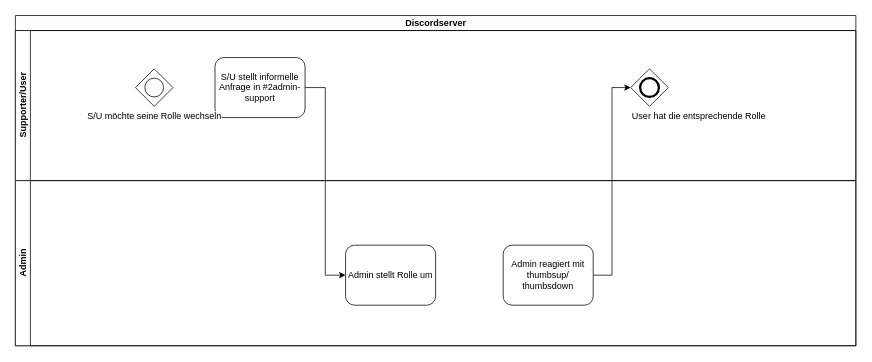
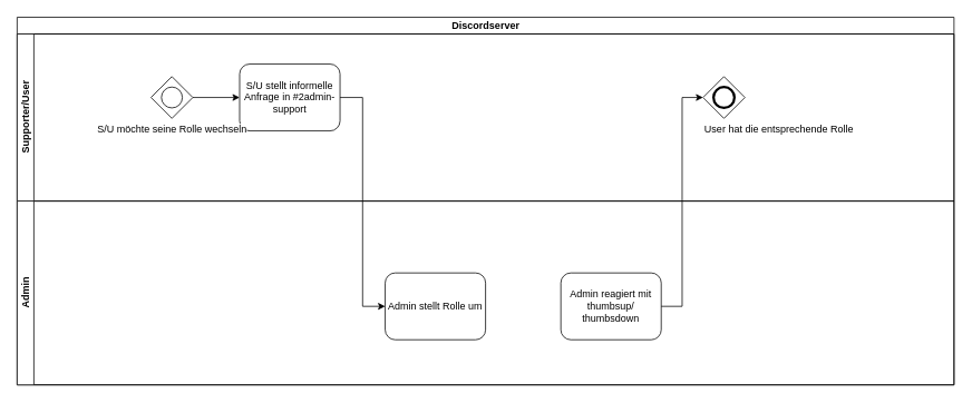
  <mxCell id="0" />
  <mxCell id="1" parent="0" />
  <mxCell id="2" value="Discordserver" style="swimlane;html=1;childLayout=stackLayout;resizeParent=1;resizeParentMax=0;horizontal=1;startSize=20;horizontalStack=0;" parent="1" vertex="1"><mxGeometry x="20" y="20" width="1120" height="440" as="geometry" /></mxCell>
  <mxCell id="3" value="Supporter/User" style="swimlane;html=1;startSize=20;horizontal=0;" parent="2" vertex="1"><mxGeometry y="20" width="1120" height="200" as="geometry" /></mxCell>
+ <mxCell id="4" value="" style="edgeStyle=orthogonalEdgeStyle;rounded=0;orthogonalLoop=1;jettySize=auto;html=1;entryX=0;entryY=0.5;entryDx=0;entryDy=0;" parent="3" source="7" target="5" edge="1"><mxGeometry relative="1" as="geometry"><mxPoint x="-20" y="-179" as="targetPoint" /></mxGeometry></mxCell>
  <mxCell id="5" value="S/U stellt informelle Anfrage in #2admin-support" style="shape=ext;rounded=1;html=1;whiteSpace=wrap;" parent="3" vertex="1"><mxGeometry x="266" y="36" width="120" height="80" as="geometry" /></mxCell>
  <mxCell id="6" value="User hat die entsprechende Rolle" style="shape=mxgraph.bpmn.shape;html=1;verticalLabelPosition=bottom;labelBackgroundColor=#ffffff;verticalAlign=top;align=left;perimeter=rhombusPerimeter;background=gateway;outlineConnect=0;outline=end;symbol=general;" parent="3" vertex="1"><mxGeometry x="820" y="51" width="50" height="50" as="geometry" /></mxCell>
  <mxCell id="7" value="S/U möchte seine Rolle wechseln" style="shape=mxgraph.bpmn.shape;html=1;verticalLabelPosition=bottom;labelBackgroundColor=#ffffff;verticalAlign=top;align=center;perimeter=rhombusPerimeter;background=gateway;outlineConnect=0;outline=standard;symbol=general;" parent="3" vertex="1"><mxGeometry x="160" y="51" width="50" height="50" as="geometry" /></mxCell>
  <mxCell id="8" value="Admin" style="swimlane;html=1;startSize=20;horizontal=0;" parent="2" vertex="1"><mxGeometry y="220" width="1120" height="220" as="geometry" /></mxCell>
  <mxCell id="9" value="Admin reagiert mit thumbsup/&lt;br&gt;thumbsdown" style="shape=ext;rounded=1;html=1;whiteSpace=wrap;" parent="8" vertex="1"><mxGeometry x="650" y="86" width="120" height="80" as="geometry" /></mxCell>
  <mxCell id="10" value="&lt;span&gt;Admin stellt Rolle um&lt;/span&gt;" style="shape=ext;rounded=1;html=1;whiteSpace=wrap;" parent="8" vertex="1"><mxGeometry x="440" y="86" width="120" height="80" as="geometry" /></mxCell>
  <mxCell id="11" style="edgeStyle=orthogonalEdgeStyle;rounded=0;orthogonalLoop=1;jettySize=auto;html=1;entryX=0;entryY=0.5;entryDx=0;entryDy=0;" parent="2" source="5" target="10" edge="1"><mxGeometry relative="1" as="geometry" /></mxCell>
  <mxCell id="12" style="edgeStyle=orthogonalEdgeStyle;rounded=0;orthogonalLoop=1;jettySize=auto;html=1;entryX=0;entryY=0.5;entryDx=0;entryDy=0;" parent="2" source="9" target="6" edge="1"><mxGeometry relative="1" as="geometry" /></mxCell>
